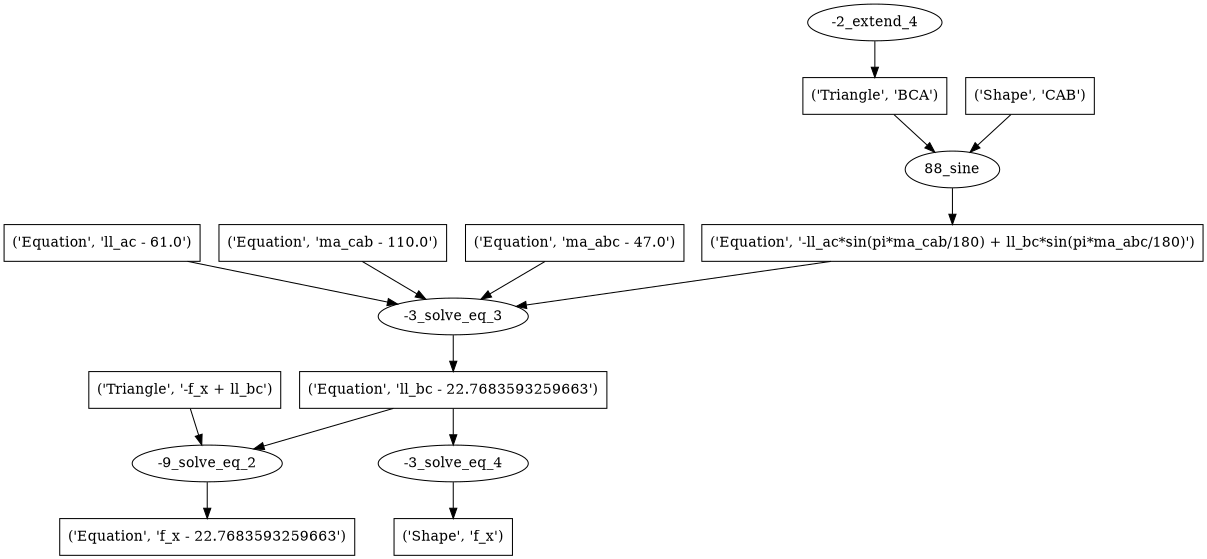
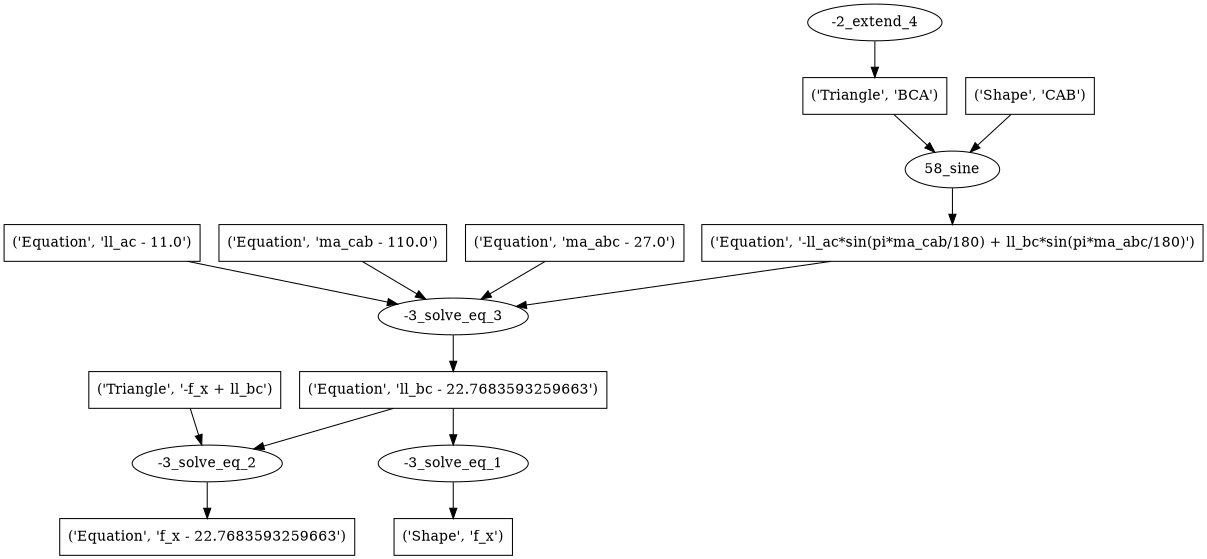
  digraph {
    node [shape=box]
    n1 [label="('Shape', 'f_x')"]
-   n2 [label="-3_solve_eq_4" shape=""]
+   n2 [label="-3_solve_eq_1" shape=""]
    n3 [label="('Equation', 'f_x - 22.7683593259663')"]
-   n4 [label="-9_solve_eq_2" shape=""]
+   n4 [label="-3_solve_eq_2" shape=""]
    n5 [label="('Triangle', '-f_x + ll_bc')"]
    n6 [label="('Equation', 'll_bc - 22.7683593259663')"]
    n7 [label="-3_solve_eq_3" shape=""]
-   n8 [label="('Equation', 'll_ac - 61.0')"]
+   n8 [label="('Equation', 'll_ac - 11.0')"]
    n9 [label="('Equation', 'ma_cab - 110.0')"]
-   n10 [label="('Equation', 'ma_abc - 47.0')"]
+   n10 [label="('Equation', 'ma_abc - 27.0')"]
    n11 [label="('Equation', '-ll_ac*sin(pi*ma_cab/180) + ll_bc*sin(pi*ma_abc/180)')"]
-   n12 [label="88_sine" shape=""]
+   n12 [label="58_sine" shape=""]
    n13 [label="('Triangle', 'BCA')"]
    n14 [label="-2_extend_4" shape=""]
    n15 [label="('Shape', 'CAB')"]
    n2 -> n1
    n4 -> n3
    n5 -> n4
    n6 -> n2
    n6 -> n4
    n7 -> n6
    n8 -> n7
    n9 -> n7
    n10 -> n7
    n11 -> n7
    n12 -> n11
    n13 -> n12
    n14 -> n13
    n15 -> n12
  }
